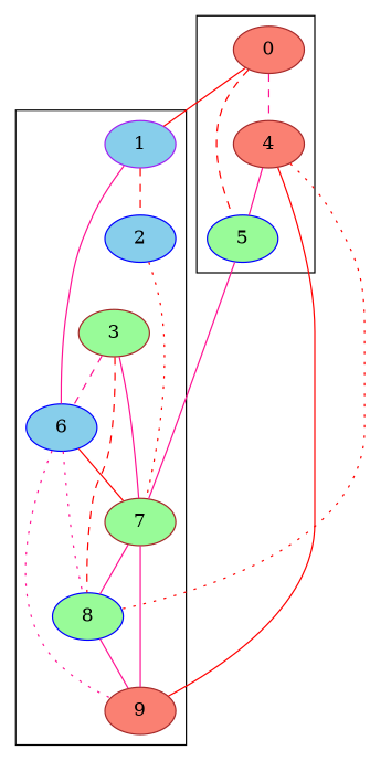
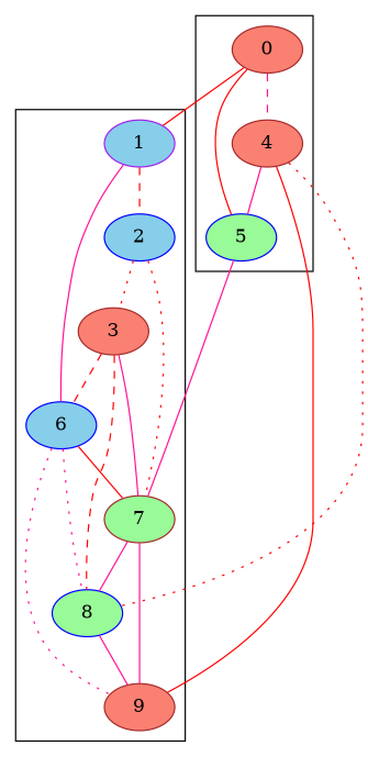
  strict graph {
    node [color=brown fillcolor=palegreen style=filled]
    edge [color=deeppink style=solid]
    0 [fillcolor=salmon]
    4 [fillcolor=salmon]
    5 [color=blue]
    1 [color=purple fillcolor=skyblue]
    2 [color=blue fillcolor=skyblue]
-   3
+   3 [fillcolor=salmon]
    6 [color=blue fillcolor=skyblue]
    7
    8 [color=blue]
    9 [fillcolor=salmon]
    subgraph cluster_1 {
      0
      4
      5
    }
    subgraph cluster_2 {
      1
      2
      3
      6
      7
      8
      9
    }
    0 -- 4 [style=dashed weight=10.0]
-   0 -- 5 [color=red style=dashed weight=2.0]
+   0 -- 5 [color=red weight=2.0]
    0 -- 1 [color=red weight=3.0]
    4 -- 5 [weight=4.0]
    4 -- 8 [color=red style=dotted weight=2.0]
    4 -- 9 [color=red weight=8.0]
    5 -- 7 [weight=1.0]
    1 -- 2 [color=red style=dashed weight=5.0]
    1 -- 6 [weight=2.0]
+   2 -- 3 [color=red style=dotted weight=8.0]
    2 -- 7 [color=red style=dotted weight=8.0]
-   3 -- 6 [style=dashed]
+   3 -- 6 [color=red style=dashed]
    3 -- 7 [weight=7.0]
    3 -- 8 [color=red style=dashed weight=8.0]
    6 -- 7 [color=red]
    6 -- 8 [style=dotted weight=7.0]
    6 -- 9 [style=dotted weight=7.0]
    7 -- 8
    7 -- 9 [weight=10.0]
    8 -- 9
  }
